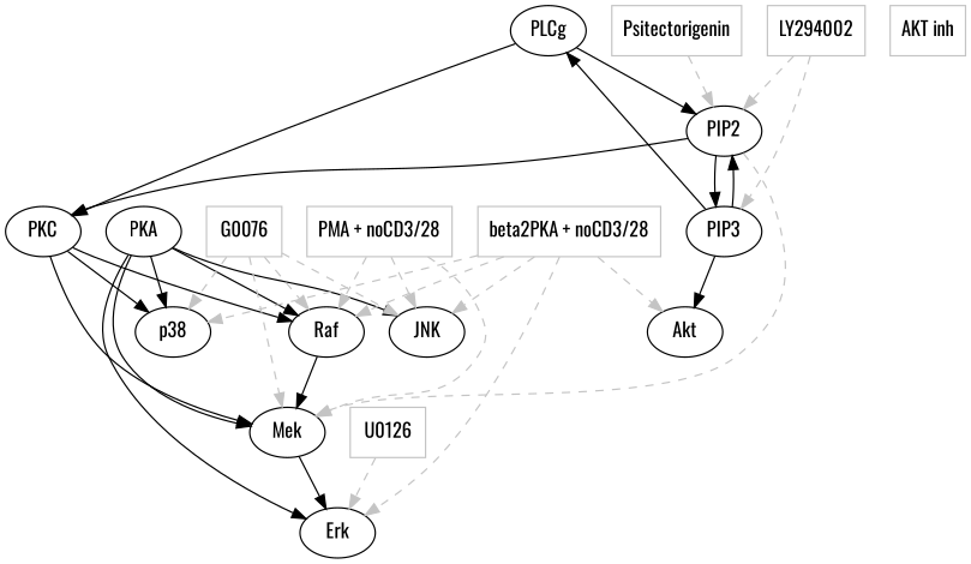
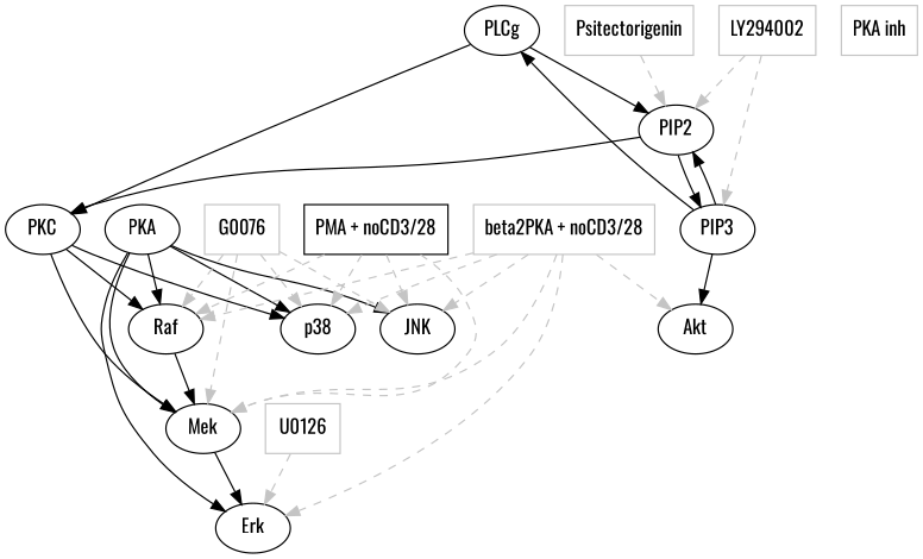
  digraph {
    fontname=Oswald
    node [fontname=Oswald]
    edge [fontname=Oswald arrowhead=normal arrowtail=none color="#c4c4c4" style=dashed]
    n1 [label=Raf]
    n2 [label=Mek]
    n3 [label=Erk]
    n4 [label=PLCg]
    n5 [label=PIP2]
    n6 [label=PKC]
    n7 [label=PIP3]
    n8 [label=p38]
    n9 [label=Akt]
    n10 [label=PKA]
    n11 [label=JNK]
-   n12 [color="#c4c4c4" label="AKT inh" shape=rectangle]
+   n12 [color="#c4c4c4" label="PKA inh" shape=rectangle]
    n13 [color="#c4c4c4" label=G0076 shape=rectangle]
    n14 [color="#c4c4c4" label=Psitectorigenin shape=rectangle]
    n15 [color="#c4c4c4" label=U0126 shape=rectangle]
    n16 [color="#c4c4c4" label=LY294002 shape=rectangle]
-   n17 [color="#c4c4c4" label="PMA + noCD3/28" shape=rectangle]
+   n17 [color=black label="PMA + noCD3/28" shape=rectangle]
    n18 [color="#c4c4c4" label="beta2PKA + noCD3/28" shape=rectangle]
    n1 -> n2 [arrowhead="" arrowtail="" color="" style=""]
    n2 -> n3 [arrowhead="" arrowtail="" color="" style=""]
    n4 -> n5 [arrowhead="" arrowtail="" color="" style=""]
    n4 -> n6 [arrowhead="" arrowtail="" color="" style=""]
    n5 -> n6 [arrowhead="" arrowtail="" color="" style=""]
    n5 -> n7 [arrowhead="" arrowtail="" color="" style=""]
    n6 -> n1 [arrowhead="" arrowtail="" color="" style=""]
    n6 -> n2 [arrowhead="" arrowtail="" color="" style=""]
    n6 -> n8 [arrowhead="" arrowtail="" color="" style=""]
    n7 -> n4 [arrowhead="" arrowtail="" color="" style=""]
    n7 -> n5 [arrowhead="" arrowtail="" color="" style=""]
    n7 -> n9 [arrowhead="" arrowtail="" color="" style=""]
    n10 -> n1 [arrowhead="" arrowtail="" color="" style=""]
    n10 -> n2 [arrowhead="" arrowtail="" color="" style=""]
    n10 -> n3 [arrowhead="" arrowtail="" color="" style=""]
    n10 -> n8 [arrowhead="" arrowtail="" color="" style=""]
    n10 -> n11 [arrowhead="" arrowtail="" color="" style=""]
    n13 -> n1
    n13 -> n2
    n13 -> n8
    n13 -> n11
    n14 -> n5
    n15 -> n3
    n16 -> n5
    n16 -> n7
    n17 -> n1
    n17 -> n2
+   n17 -> n8
    n17 -> n11
    n18 -> n1
-   n5 -> n2
+   n18 -> n2
    n18 -> n3
    n18 -> n8
    n18 -> n9
    n18 -> n11
  }
